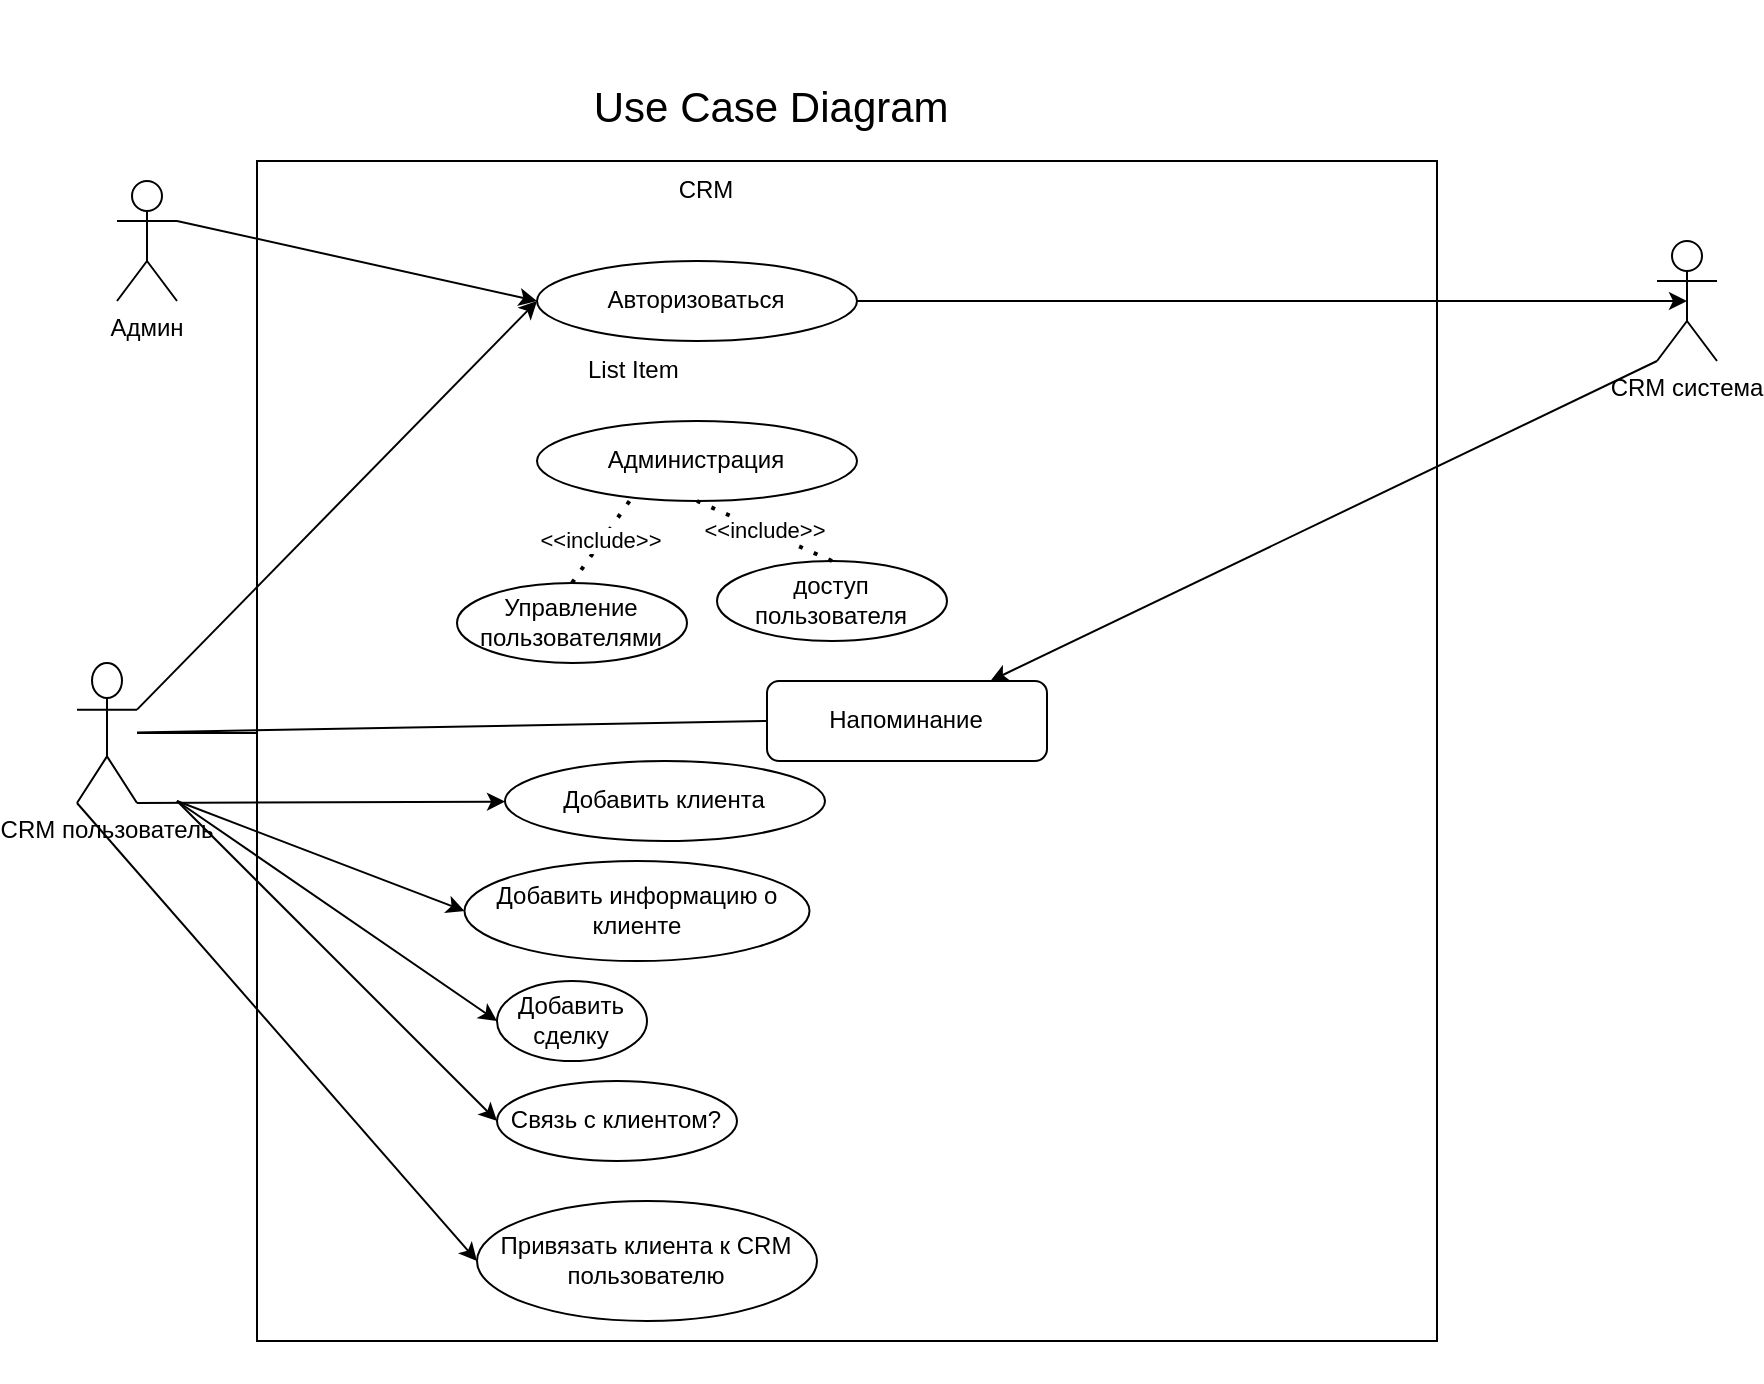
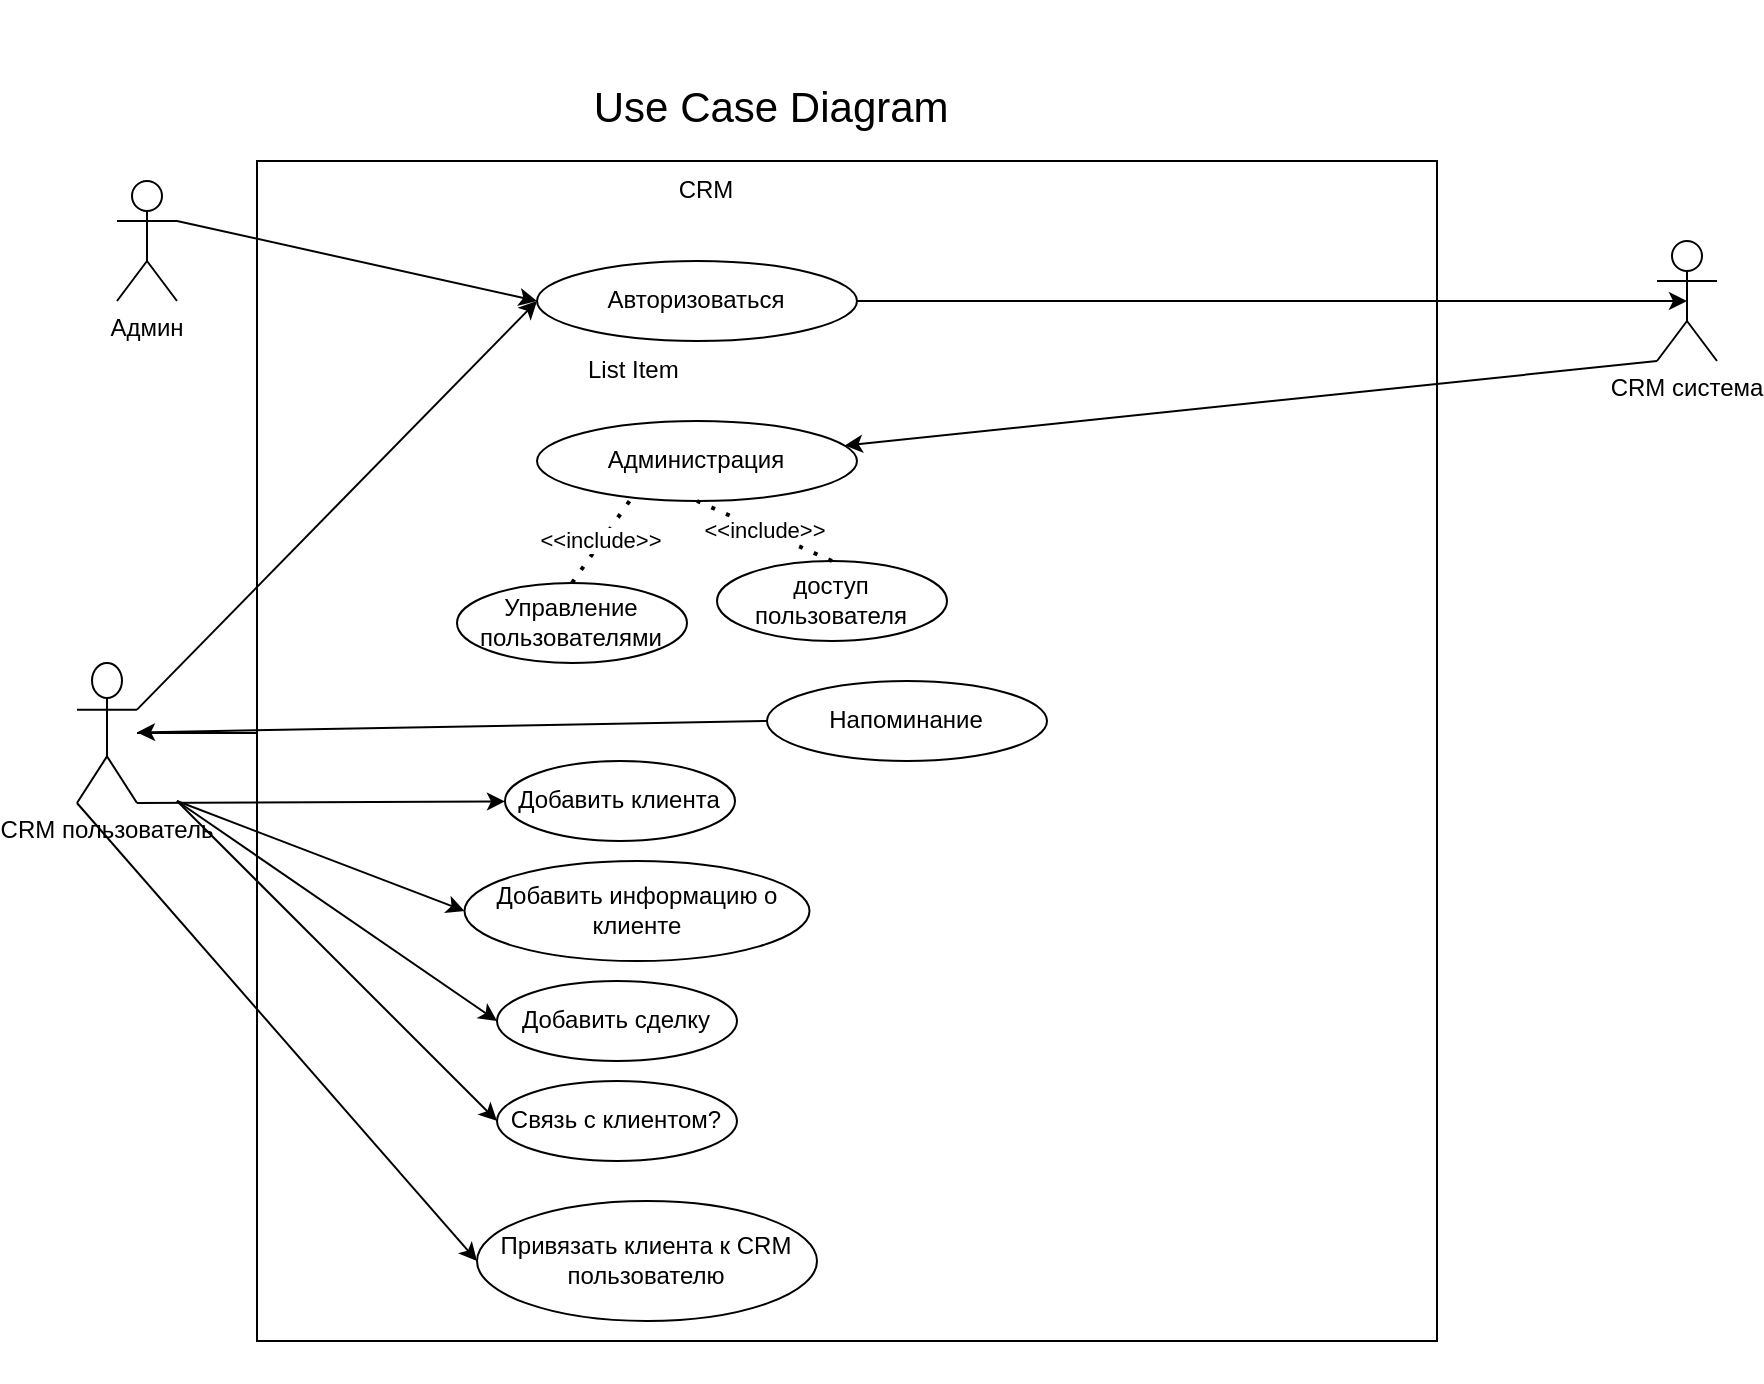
  <mxCell id="0" />
  <mxCell id="1" parent="0" />
  <mxCell id="2" value="Админ" style="shape=umlActor;verticalLabelPosition=bottom;verticalAlign=top;html=1;outlineConnect=0;" vertex="1" parent="1"><mxGeometry x="40" y="90" width="30" height="60" as="geometry" /></mxCell>
  <mxCell id="3" style="edgeStyle=orthogonalEdgeStyle;rounded=0;orthogonalLoop=1;jettySize=auto;html=1;" edge="1" parent="1" source="4" target="20"><mxGeometry relative="1" as="geometry" /></mxCell>
  <mxCell id="4" value="CRM пользователь" style="shape=umlActor;verticalLabelPosition=bottom;verticalAlign=top;html=1;outlineConnect=0;" vertex="1" parent="1"><mxGeometry x="20" y="331" width="30" height="70" as="geometry" /></mxCell>
  <mxCell id="5" value="" style="rounded=0;whiteSpace=wrap;html=1;" vertex="1" parent="1"><mxGeometry x="110" y="80" width="590" height="590" as="geometry" /></mxCell>
  <mxCell id="6" value="CRM система" style="shape=umlActor;verticalLabelPosition=bottom;verticalAlign=top;html=1;outlineConnect=0;" vertex="1" parent="1"><mxGeometry x="810" y="120" width="30" height="60" as="geometry" /></mxCell>
  <mxCell id="7" value="CRM" style="text;html=1;strokeColor=none;fillColor=none;align=center;verticalAlign=middle;whiteSpace=wrap;rounded=0;" vertex="1" parent="1"><mxGeometry x="305" y="90" width="60" height="10" as="geometry" /></mxCell>
  <mxCell id="8" style="edgeStyle=orthogonalEdgeStyle;rounded=0;orthogonalLoop=1;jettySize=auto;html=1;exitX=1;exitY=0.5;exitDx=0;exitDy=0;entryX=0.5;entryY=0.5;entryDx=0;entryDy=0;entryPerimeter=0;" edge="1" parent="1" source="9" target="6"><mxGeometry relative="1" as="geometry"><Array as="points"><mxPoint x="775" y="150" /></Array></mxGeometry></mxCell>
  <mxCell id="9" value="Авторизоваться" style="ellipse;whiteSpace=wrap;html=1;" vertex="1" parent="1"><mxGeometry x="250" y="130" width="160" height="40" as="geometry" /></mxCell>
  <mxCell id="10" value="" style="endArrow=classic;html=1;rounded=0;exitX=1;exitY=0.333;exitDx=0;exitDy=0;exitPerimeter=0;entryX=0;entryY=0.5;entryDx=0;entryDy=0;" edge="1" parent="1" source="2" target="9"><mxGeometry width="50" height="50" relative="1" as="geometry"><mxPoint x="290" y="240" as="sourcePoint" /><mxPoint x="340" y="190" as="targetPoint" /></mxGeometry></mxCell>
  <mxCell id="11" value="" style="endArrow=classic;html=1;rounded=0;exitX=1;exitY=0.333;exitDx=0;exitDy=0;exitPerimeter=0;entryX=0;entryY=0.5;entryDx=0;entryDy=0;" edge="1" parent="1" source="4" target="9"><mxGeometry width="50" height="50" relative="1" as="geometry"><mxPoint x="290" y="240" as="sourcePoint" /><mxPoint x="340" y="190" as="targetPoint" /></mxGeometry></mxCell>
  <mxCell id="12" value="Администрация" style="ellipse;whiteSpace=wrap;html=1;" vertex="1" parent="1"><mxGeometry x="250" y="210" width="160" height="40" as="geometry" /></mxCell>
  <mxCell id="13" value="Управление пользователями" style="ellipse;whiteSpace=wrap;html=1;" vertex="1" parent="1"><mxGeometry x="210" y="291" width="115" height="40" as="geometry" /></mxCell>
- <mxCell id="14" value="Напоминание" style="whiteSpace=wrap;html=1;rounded=1;" vertex="1" parent="1"><mxGeometry x="365" y="340" width="140" height="40" as="geometry" /></mxCell>
+ <mxCell id="14" value="Напоминание" style="ellipse;whiteSpace=wrap;html=1;" vertex="1" parent="1"><mxGeometry x="365" y="340" width="140" height="40" as="geometry" /></mxCell>
  <mxCell id="15" value="доступ пользователя" style="ellipse;whiteSpace=wrap;html=1;" vertex="1" parent="1"><mxGeometry x="340" y="280" width="115" height="40" as="geometry" /></mxCell>
  <mxCell id="16" value="&amp;lt;&amp;lt;include&amp;gt;&amp;gt;" style="endArrow=none;dashed=1;html=1;dashPattern=1 3;strokeWidth=2;rounded=0;exitX=0.5;exitY=0;exitDx=0;exitDy=0;entryX=0.293;entryY=0.978;entryDx=0;entryDy=0;entryPerimeter=0;" edge="1" parent="1" source="13" target="12"><mxGeometry width="50" height="50" relative="1" as="geometry"><mxPoint x="290" y="240" as="sourcePoint" /><mxPoint x="340" y="190" as="targetPoint" /></mxGeometry></mxCell>
  <mxCell id="17" value="&amp;lt;&amp;lt;include&amp;gt;&amp;gt;" style="endArrow=none;dashed=1;html=1;dashPattern=1 3;strokeWidth=2;rounded=0;exitX=0.5;exitY=0;exitDx=0;exitDy=0;entryX=0.5;entryY=1;entryDx=0;entryDy=0;" edge="1" parent="1" source="15" target="12"><mxGeometry width="50" height="50" relative="1" as="geometry"><mxPoint x="290" y="240" as="sourcePoint" /><mxPoint x="340" y="190" as="targetPoint" /></mxGeometry></mxCell>
- <mxCell id="18" value="" style="endArrow=classic;html=1;rounded=0;exitX=0;exitY=1;exitDx=0;exitDy=0;exitPerimeter=0;" edge="1" parent="1" source="6" target="14"><mxGeometry width="50" height="50" relative="1" as="geometry"><mxPoint x="290" y="440" as="sourcePoint" /><mxPoint x="340" y="390" as="targetPoint" /></mxGeometry></mxCell>
- <mxCell id="19" value="" style="endArrow=none;html=1;rounded=0;exitX=0;exitY=0.5;exitDx=0;exitDy=0;" edge="1" parent="1" source="14" target="4"><mxGeometry width="50" height="50" relative="1" as="geometry"><mxPoint x="290" y="440" as="sourcePoint" /><mxPoint x="340" y="390" as="targetPoint" /></mxGeometry></mxCell>
- <mxCell id="20" value="Добавить клиента" style="ellipse;whiteSpace=wrap;html=1;" vertex="1" parent="1"><mxGeometry x="234" y="380" width="160" height="40" as="geometry" /></mxCell>
+ <mxCell id="18" value="" style="endArrow=classic;html=1;rounded=0;exitX=0;exitY=1;exitDx=0;exitDy=0;exitPerimeter=0;" edge="1" parent="1" source="6" target="12"><mxGeometry width="50" height="50" relative="1" as="geometry"><mxPoint x="290" y="440" as="sourcePoint" /><mxPoint x="340" y="390" as="targetPoint" /></mxGeometry></mxCell>
+ <mxCell id="19" value="" style="endArrow=classic;html=1;rounded=0;exitX=0;exitY=0.5;exitDx=0;exitDy=0;" edge="1" parent="1" source="14" target="4"><mxGeometry width="50" height="50" relative="1" as="geometry"><mxPoint x="290" y="440" as="sourcePoint" /><mxPoint x="340" y="390" as="targetPoint" /></mxGeometry></mxCell>
+ <mxCell id="20" value="Добавить клиента" style="ellipse;whiteSpace=wrap;html=1;" vertex="1" parent="1"><mxGeometry x="234" y="380" width="115" height="40" as="geometry" /></mxCell>
  <mxCell id="21" value="Добавить информацию о клиенте" style="ellipse;whiteSpace=wrap;html=1;" vertex="1" parent="1"><mxGeometry x="213.75" y="430" width="172.5" height="50" as="geometry" /></mxCell>
- <mxCell id="22" value="Добавить сделку" style="ellipse;whiteSpace=wrap;html=1;" vertex="1" parent="1"><mxGeometry x="230" y="490" width="75" height="40" as="geometry" /></mxCell>
+ <mxCell id="22" value="Добавить сделку" style="ellipse;whiteSpace=wrap;html=1;" vertex="1" parent="1"><mxGeometry x="230" y="490" width="120" height="40" as="geometry" /></mxCell>
  <mxCell id="23" value="Связь с клиентом?" style="ellipse;whiteSpace=wrap;html=1;" vertex="1" parent="1"><mxGeometry x="230" y="540" width="120" height="40" as="geometry" /></mxCell>
  <mxCell id="24" value="Привязать клиента к CRM пользователю" style="ellipse;whiteSpace=wrap;html=1;" vertex="1" parent="1"><mxGeometry x="220" y="600" width="170" height="60" as="geometry" /></mxCell>
  <mxCell id="25" value="" style="endArrow=classic;html=1;rounded=0;exitX=1;exitY=1;exitDx=0;exitDy=0;exitPerimeter=0;" edge="1" parent="1" source="4" target="20"><mxGeometry width="50" height="50" relative="1" as="geometry"><mxPoint x="290" y="410" as="sourcePoint" /><mxPoint x="340" y="360" as="targetPoint" /></mxGeometry></mxCell>
  <mxCell id="26" value="" style="endArrow=classic;html=1;rounded=0;entryX=0;entryY=0.5;entryDx=0;entryDy=0;" edge="1" parent="1" target="21"><mxGeometry width="50" height="50" relative="1" as="geometry"><mxPoint x="70" y="400" as="sourcePoint" /><mxPoint x="230" y="410" as="targetPoint" /></mxGeometry></mxCell>
  <mxCell id="27" value="" style="endArrow=classic;html=1;rounded=0;entryX=0;entryY=0.5;entryDx=0;entryDy=0;" edge="1" parent="1" target="22"><mxGeometry width="50" height="50" relative="1" as="geometry"><mxPoint x="70" y="400" as="sourcePoint" /><mxPoint x="240" y="420" as="targetPoint" /></mxGeometry></mxCell>
  <mxCell id="28" value="" style="endArrow=classic;html=1;rounded=0;entryX=0;entryY=0.5;entryDx=0;entryDy=0;" edge="1" parent="1" target="23"><mxGeometry width="50" height="50" relative="1" as="geometry"><mxPoint x="70" y="400" as="sourcePoint" /><mxPoint x="250" y="430" as="targetPoint" /></mxGeometry></mxCell>
  <mxCell id="29" value="" style="endArrow=classic;html=1;rounded=0;exitX=0;exitY=1;exitDx=0;exitDy=0;exitPerimeter=0;entryX=0;entryY=0.5;entryDx=0;entryDy=0;" edge="1" parent="1" source="4" target="24"><mxGeometry width="50" height="50" relative="1" as="geometry"><mxPoint x="110" y="440" as="sourcePoint" /><mxPoint x="260" y="440" as="targetPoint" /></mxGeometry></mxCell>
  <mxCell id="30" value="List Item" style="text;strokeColor=none;fillColor=none;align=left;verticalAlign=middle;spacingLeft=4;spacingRight=4;overflow=hidden;points=[[0,0.5],[1,0.5]];portConstraint=eastwest;rotatable=0;whiteSpace=wrap;html=1;" vertex="1" parent="1"><mxGeometry x="270" y="170" width="80" height="30" as="geometry" /></mxCell>
  <mxCell id="31" value="&lt;p style=&quot;line-height: 210%;&quot;&gt;&lt;font style=&quot;font-size: 21px;&quot;&gt;Use Case Diagram&amp;nbsp;&lt;/font&gt;&lt;/p&gt;" style="text;html=1;align=center;verticalAlign=middle;resizable=0;points=[];autosize=1;strokeColor=none;fillColor=none;" vertex="1" parent="1"><mxGeometry x="265" y="20" width="210" height="70" as="geometry" /></mxCell>
